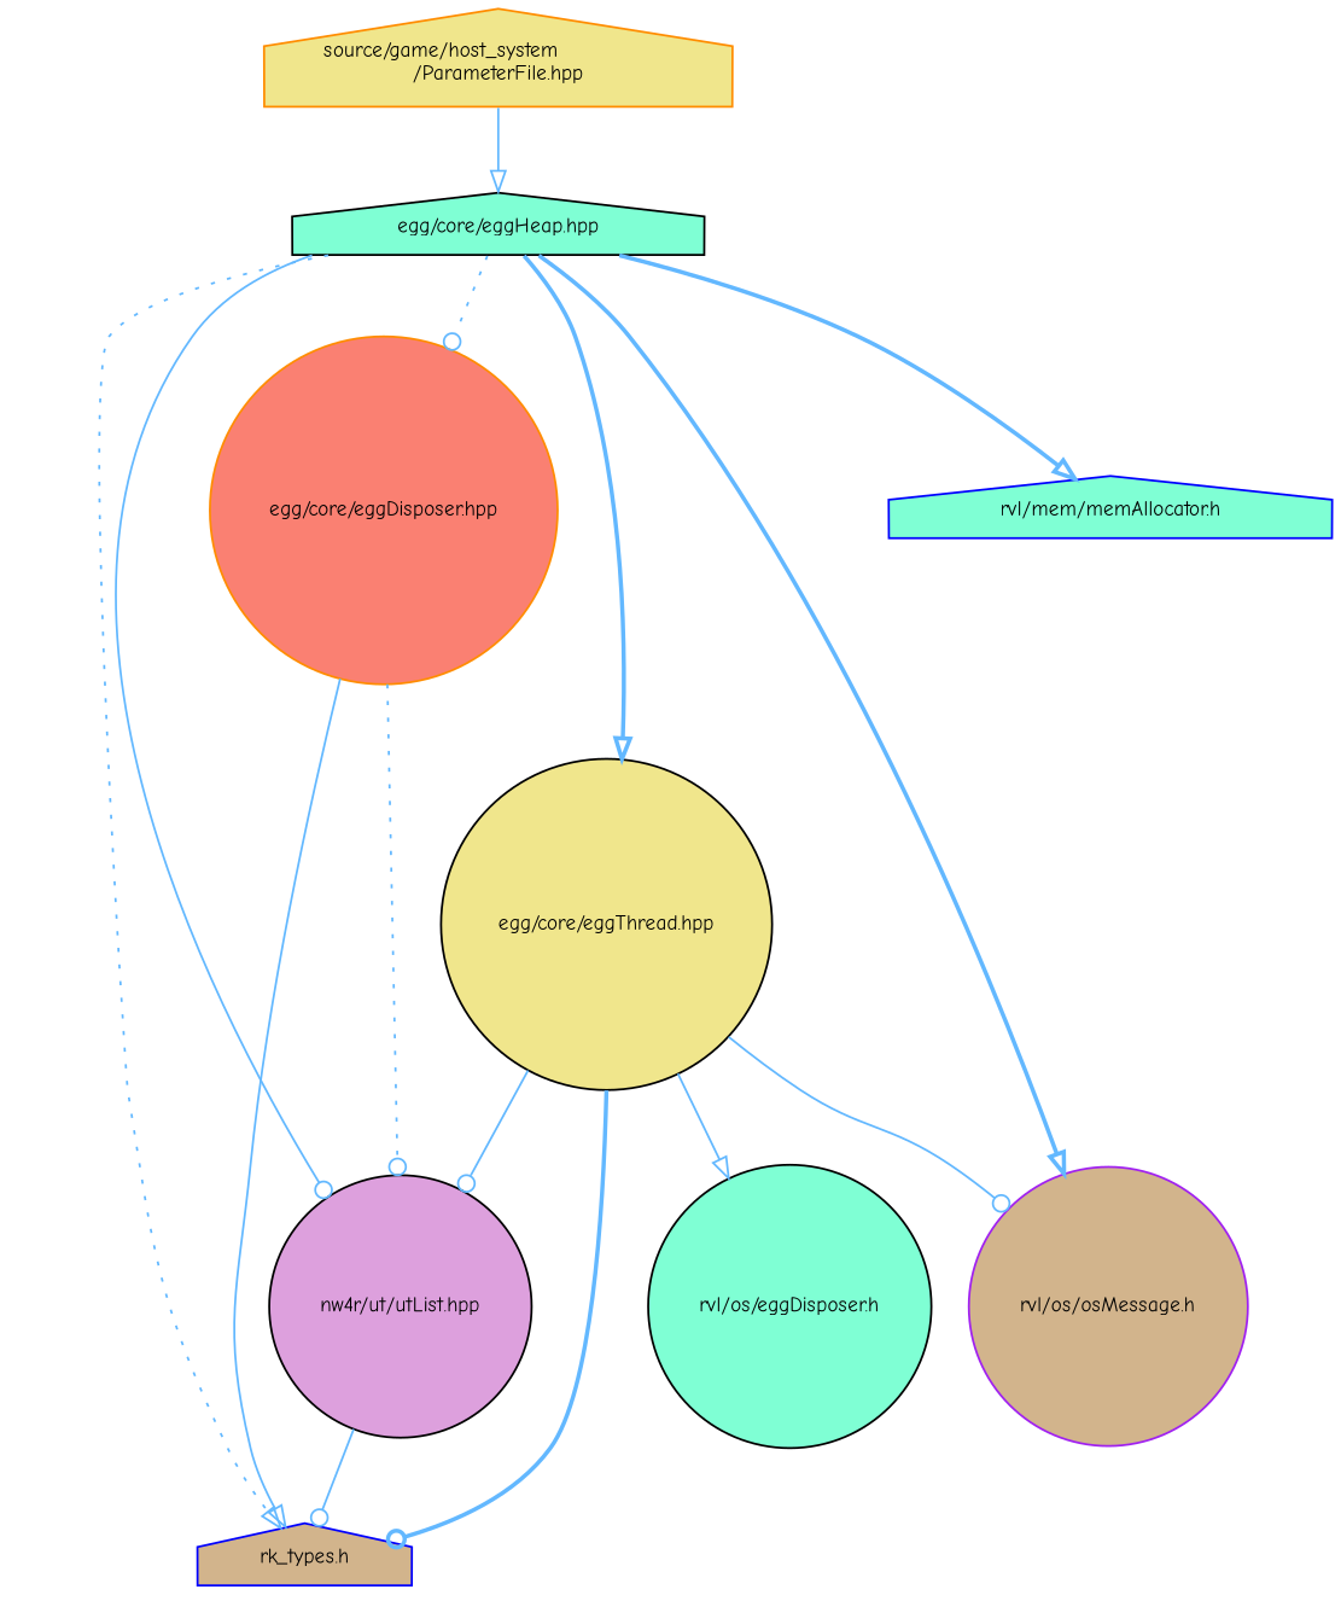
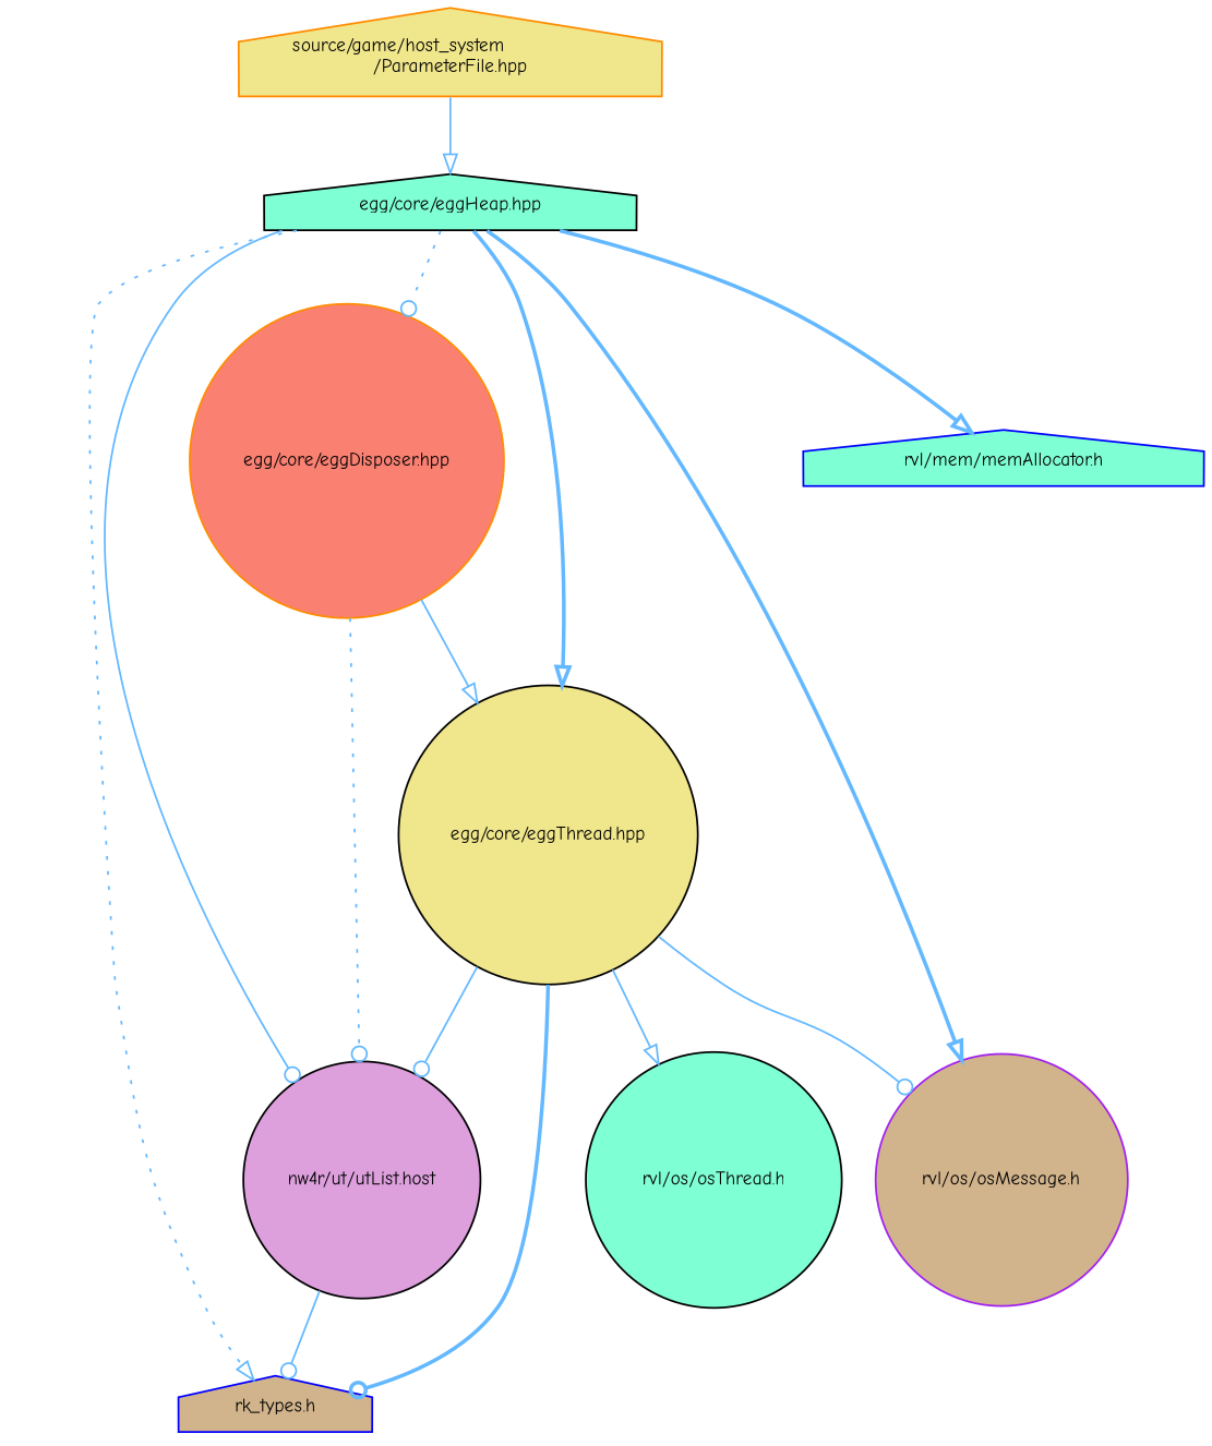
  digraph {
    fontname="Comic Neue"
    node [color=black fillcolor=aquamarine fontname="Comic Neue" fontsize=10 shape=circle style=filled]
    edge [arrowhead=onormal color=steelblue1 fontname="Comic Neue" fontsize=10 labelfontname=FreeMono labelfontsize=10 style=solid]
    n1 [color=darkorange fillcolor=khaki fontcolor=black height=0.2 label="source/game/host_system\l/ParameterFile.hpp" shape=house width=0.4]
    n2 [height=0.2 label="egg/core/eggHeap.hpp" shape=house width=0.4]
    n3 [color=blue fillcolor=tan height=0.2 label="rk_types.h" shape=house width=0.4]
-   n4 [fillcolor=plum height=0.2 label="nw4r/ut/utList.hpp" width=0.4]
+   n4 [fillcolor=plum height=0.2 label="nw4r/ut/utList.host" width=0.4]
    n5 [color=darkorange fillcolor=salmon height=0.2 label="egg/core/eggDisposer.hpp" width=0.4]
    n6 [color=blue height=0.2 label="rvl/mem/memAllocator.h" shape=house width=0.4]
    n7 [fillcolor=khaki height=0.2 label="egg/core/eggThread.hpp" width=0.4]
    n8 [color=purple fillcolor=tan height=0.2 label="rvl/os/osMessage.h" width=0.4]
-   n9 [height=0.2 label="rvl/os/eggDisposer.h" width=0.4]
+   n9 [height=0.2 label="rvl/os/osThread.h" width=0.4]
    n1 -> n2
    n2 -> n3 [style=dotted]
    n2 -> n4 [arrowhead=odot]
    n2 -> n5 [arrowhead=odot style=dotted]
    n2 -> n6 [style=bold]
    n2 -> n7 [style=bold]
    n2 -> n8 [style=bold]
    n4 -> n3 [arrowhead=odot]
-   n5 -> n3
+   n5 -> n7
    n5 -> n4 [arrowhead=odot style=dotted]
    n7 -> n3 [arrowhead=odot style=bold]
    n7 -> n4 [arrowhead=odot]
    n7 -> n8 [arrowhead=odot]
    n7 -> n9
  }
